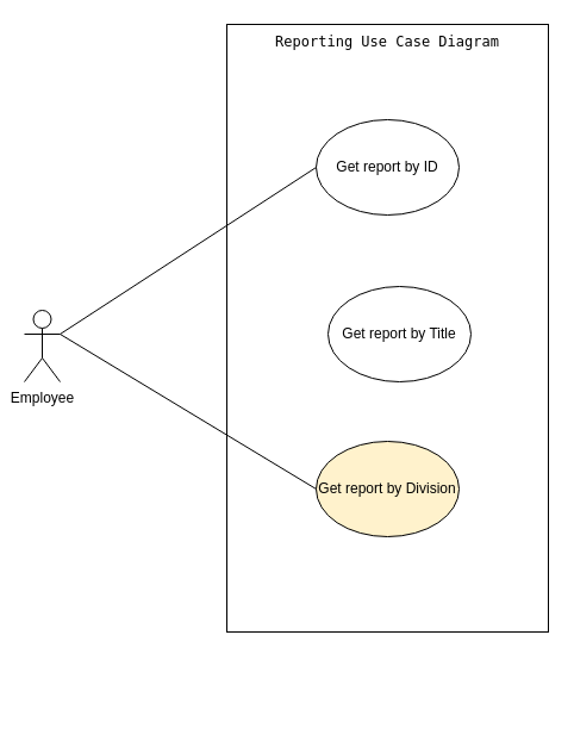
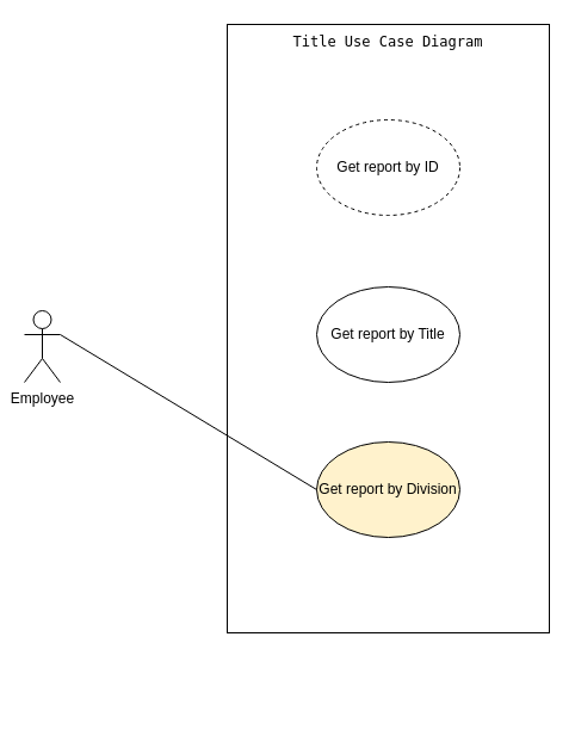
  <mxCell id="0" />
  <mxCell id="1" parent="0" />
  <mxCell id="2" value="" style="group" parent="1" vertex="1" connectable="0"><mxGeometry x="190" y="20" width="270" height="580" as="geometry" /></mxCell>
  <mxCell id="3" value="" style="rounded=0;whiteSpace=wrap;html=1;movable=1;resizable=1;rotatable=1;deletable=1;editable=1;locked=0;connectable=1;" parent="2" vertex="1"><mxGeometry width="270" height="510" as="geometry" /></mxCell>
- <mxCell id="4" value="&lt;pre class=&quot;notranslate&quot;&gt;&lt;code&gt;Reporting Use Case Diagram&lt;/code&gt;&lt;/pre&gt;" style="text;html=1;align=center;verticalAlign=middle;whiteSpace=wrap;rounded=0;movable=1;resizable=1;rotatable=1;deletable=1;editable=1;locked=0;connectable=1;" parent="2" vertex="1"><mxGeometry width="270" height="30" as="geometry" /></mxCell>
- <mxCell id="5" value="Get report by ID" style="ellipse;whiteSpace=wrap;html=1;" parent="2" vertex="1"><mxGeometry x="75" y="80" width="120" height="80" as="geometry" /></mxCell>
- <mxCell id="6" value="Get report by Title" style="ellipse;whiteSpace=wrap;html=1;" parent="2" vertex="1"><mxGeometry x="85" y="220" width="120" height="80" as="geometry" /></mxCell>
+ <mxCell id="4" value="&lt;pre class=&quot;notranslate&quot;&gt;&lt;code&gt;Title Use Case Diagram&lt;/code&gt;&lt;/pre&gt;" style="text;html=1;align=center;verticalAlign=middle;whiteSpace=wrap;rounded=0;movable=1;resizable=1;rotatable=1;deletable=1;editable=1;locked=0;connectable=1;" parent="2" vertex="1"><mxGeometry width="270" height="30" as="geometry" /></mxCell>
+ <mxCell id="5" value="Get report by ID" style="ellipse;whiteSpace=wrap;html=1;dashed=1;" parent="2" vertex="1"><mxGeometry x="75" y="80" width="120" height="80" as="geometry" /></mxCell>
+ <mxCell id="6" value="Get report by Title" style="ellipse;whiteSpace=wrap;html=1;" parent="2" vertex="1"><mxGeometry x="75" y="220" width="120" height="80" as="geometry" /></mxCell>
  <mxCell id="7" value="Get report by Division" style="ellipse;whiteSpace=wrap;html=1;fillColor=#fff2cc;" parent="2" vertex="1"><mxGeometry x="75" y="350" width="120" height="80" as="geometry" /></mxCell>
  <mxCell id="8" style="edgeStyle=orthogonalEdgeStyle;rounded=0;orthogonalLoop=1;jettySize=auto;html=1;exitX=0.5;exitY=1;exitDx=0;exitDy=0;" parent="2" source="3" target="3" edge="1"><mxGeometry relative="1" as="geometry" /></mxCell>
  <mxCell id="9" value="Employee" style="shape=umlActor;verticalLabelPosition=bottom;verticalAlign=top;html=1;outlineConnect=0;" parent="1" vertex="1"><mxGeometry x="20" y="260" width="30" height="60" as="geometry" /></mxCell>
- <mxCell id="10" value="" style="endArrow=none;html=1;rounded=0;exitX=1;exitY=0.333;exitDx=0;exitDy=0;exitPerimeter=0;entryX=0;entryY=0.5;entryDx=0;entryDy=0;" parent="1" source="9" target="5" edge="1"><mxGeometry width="50" height="50" relative="1" as="geometry"><mxPoint x="150" y="270" as="sourcePoint" /><mxPoint x="200" y="220" as="targetPoint" /></mxGeometry></mxCell>
  <mxCell id="11" value="" style="endArrow=none;html=1;rounded=0;entryX=0;entryY=0.5;entryDx=0;entryDy=0;" parent="1" target="7" edge="1"><mxGeometry width="50" height="50" relative="1" as="geometry"><mxPoint x="50" y="280" as="sourcePoint" /><mxPoint x="276" y="295" as="targetPoint" /></mxGeometry></mxCell>
